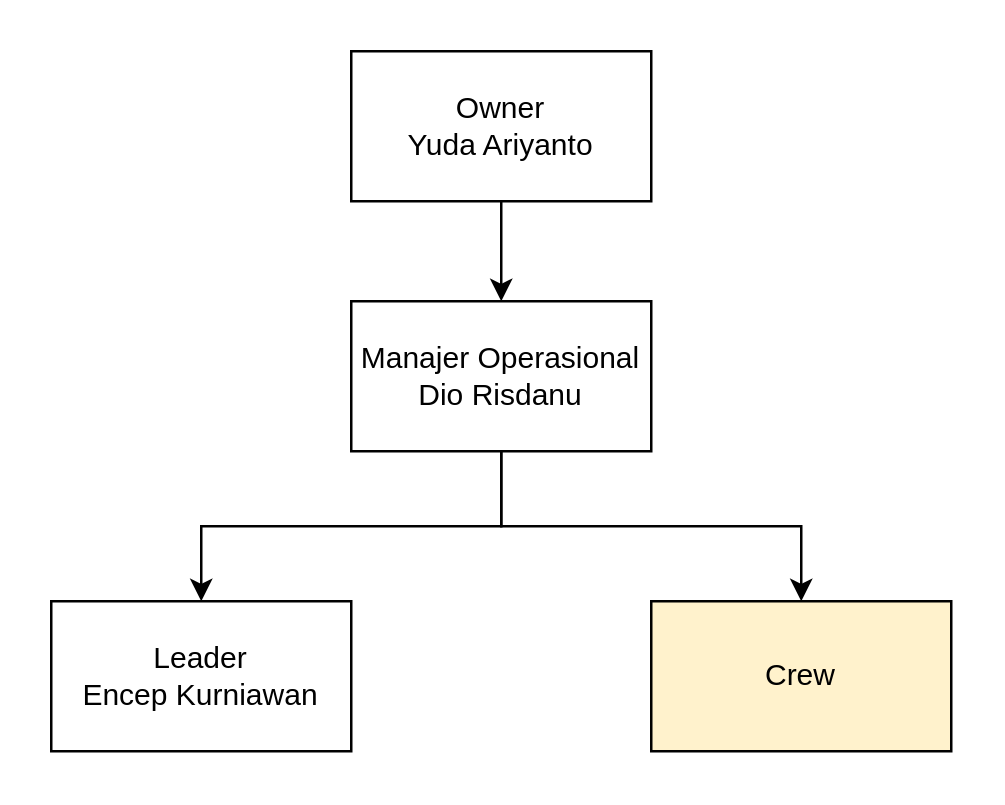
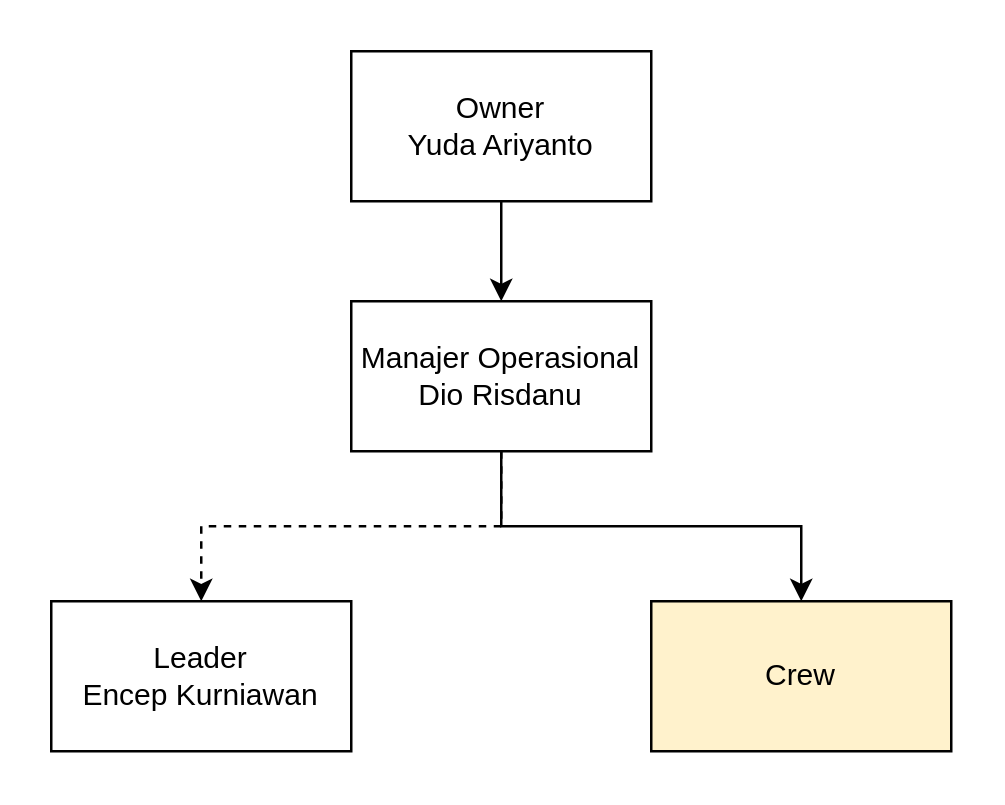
  <mxCell id="0" />
  <mxCell id="1" parent="0" />
  <mxCell id="2" value="" style="edgeStyle=orthogonalEdgeStyle;rounded=0;orthogonalLoop=1;jettySize=auto;html=1;" edge="1" parent="1" source="3" target="7"><mxGeometry relative="1" as="geometry" /></mxCell>
  <mxCell id="3" value="Owner&lt;br&gt;Yuda Ariyanto" style="rounded=0;whiteSpace=wrap;html=1;" vertex="1" parent="1"><mxGeometry x="140" y="20" width="120" height="60" as="geometry" /></mxCell>
  <mxCell id="4" value="Leader&lt;br&gt;Encep Kurniawan" style="rounded=0;whiteSpace=wrap;html=1;" vertex="1" parent="1"><mxGeometry x="20" y="240" width="120" height="60" as="geometry" /></mxCell>
- <mxCell id="5" style="edgeStyle=orthogonalEdgeStyle;rounded=0;orthogonalLoop=1;jettySize=auto;html=1;entryX=0.5;entryY=0;entryDx=0;entryDy=0;" edge="1" parent="1" source="7" target="4"><mxGeometry relative="1" as="geometry" /></mxCell>
+ <mxCell id="5" style="edgeStyle=orthogonalEdgeStyle;rounded=0;orthogonalLoop=1;jettySize=auto;html=1;entryX=0.5;entryY=0;entryDx=0;entryDy=0;dashed=1;" edge="1" parent="1" source="7" target="4"><mxGeometry relative="1" as="geometry" /></mxCell>
  <mxCell id="6" style="edgeStyle=orthogonalEdgeStyle;rounded=0;orthogonalLoop=1;jettySize=auto;html=1;entryX=0.5;entryY=0;entryDx=0;entryDy=0;" edge="1" parent="1" source="7" target="8"><mxGeometry relative="1" as="geometry" /></mxCell>
  <mxCell id="7" value="Manajer Operasional&lt;br&gt;Dio Risdanu" style="rounded=0;whiteSpace=wrap;html=1;" vertex="1" parent="1"><mxGeometry x="140" y="120" width="120" height="60" as="geometry" /></mxCell>
  <mxCell id="8" value="Crew" style="rounded=0;whiteSpace=wrap;html=1;fillColor=#fff2cc;" vertex="1" parent="1"><mxGeometry x="260" y="240" width="120" height="60" as="geometry" /></mxCell>
